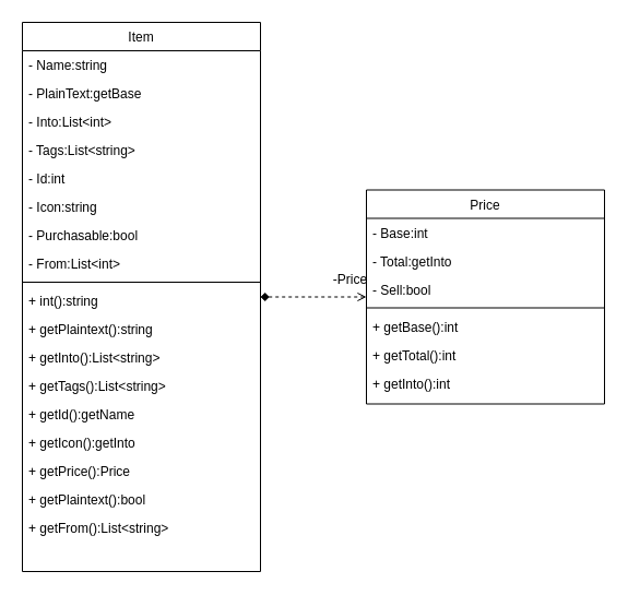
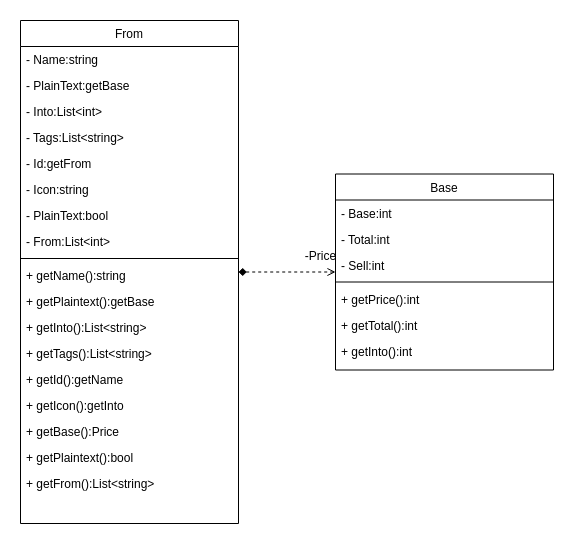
  <mxCell id="0" />
  <mxCell id="1" parent="0" />
- <mxCell id="2" value="Item" style="swimlane;fontStyle=0;align=center;verticalAlign=top;childLayout=stackLayout;horizontal=1;startSize=26;horizontalStack=0;resizeParent=1;resizeLast=0;collapsible=1;marginBottom=0;rounded=0;shadow=0;strokeWidth=1;" parent="1" vertex="1"><mxGeometry x="20" y="20" width="218" height="503" as="geometry"><mxRectangle x="550" y="140" width="160" height="26" as="alternateBounds" /></mxGeometry></mxCell>
+ <mxCell id="2" value="From" style="swimlane;fontStyle=0;align=center;verticalAlign=top;childLayout=stackLayout;horizontal=1;startSize=26;horizontalStack=0;resizeParent=1;resizeLast=0;collapsible=1;marginBottom=0;rounded=0;shadow=0;strokeWidth=1;" parent="1" vertex="1"><mxGeometry x="20" y="20" width="218" height="503" as="geometry"><mxRectangle x="550" y="140" width="160" height="26" as="alternateBounds" /></mxGeometry></mxCell>
  <mxCell id="3" value="- Name:string" style="text;align=left;verticalAlign=top;spacingLeft=4;spacingRight=4;overflow=hidden;rotatable=0;points=[[0,0.5],[1,0.5]];portConstraint=eastwest;" parent="2" vertex="1"><mxGeometry y="26" width="218" height="26" as="geometry" /></mxCell>
  <mxCell id="4" value="- PlainText:getBase" style="text;align=left;verticalAlign=top;spacingLeft=4;spacingRight=4;overflow=hidden;rotatable=0;points=[[0,0.5],[1,0.5]];portConstraint=eastwest;" parent="2" vertex="1"><mxGeometry y="52" width="218" height="26" as="geometry" /></mxCell>
  <mxCell id="5" value="- Into:List&lt;int&gt;" style="text;align=left;verticalAlign=top;spacingLeft=4;spacingRight=4;overflow=hidden;rotatable=0;points=[[0,0.5],[1,0.5]];portConstraint=eastwest;" parent="2" vertex="1"><mxGeometry y="78" width="218" height="26" as="geometry" /></mxCell>
  <mxCell id="6" value="- Tags:List&lt;string&gt;" style="text;align=left;verticalAlign=top;spacingLeft=4;spacingRight=4;overflow=hidden;rotatable=0;points=[[0,0.5],[1,0.5]];portConstraint=eastwest;" parent="2" vertex="1"><mxGeometry y="104" width="218" height="26" as="geometry" /></mxCell>
- <mxCell id="7" value="- Id:int" style="text;align=left;verticalAlign=top;spacingLeft=4;spacingRight=4;overflow=hidden;rotatable=0;points=[[0,0.5],[1,0.5]];portConstraint=eastwest;" parent="2" vertex="1"><mxGeometry y="130" width="218" height="26" as="geometry" /></mxCell>
+ <mxCell id="7" value="- Id:getFrom" style="text;align=left;verticalAlign=top;spacingLeft=4;spacingRight=4;overflow=hidden;rotatable=0;points=[[0,0.5],[1,0.5]];portConstraint=eastwest;" parent="2" vertex="1"><mxGeometry y="130" width="218" height="26" as="geometry" /></mxCell>
  <mxCell id="8" value="- Icon:string" style="text;align=left;verticalAlign=top;spacingLeft=4;spacingRight=4;overflow=hidden;rotatable=0;points=[[0,0.5],[1,0.5]];portConstraint=eastwest;" parent="2" vertex="1"><mxGeometry y="156" width="218" height="26" as="geometry" /></mxCell>
- <mxCell id="9" value="- Purchasable:bool" style="text;align=left;verticalAlign=top;spacingLeft=4;spacingRight=4;overflow=hidden;rotatable=0;points=[[0,0.5],[1,0.5]];portConstraint=eastwest;" parent="2" vertex="1"><mxGeometry y="182" width="218" height="26" as="geometry" /></mxCell>
+ <mxCell id="9" value="- PlainText:bool" style="text;align=left;verticalAlign=top;spacingLeft=4;spacingRight=4;overflow=hidden;rotatable=0;points=[[0,0.5],[1,0.5]];portConstraint=eastwest;" parent="2" vertex="1"><mxGeometry y="182" width="218" height="26" as="geometry" /></mxCell>
  <mxCell id="10" value="- From:List&lt;int&gt;" style="text;align=left;verticalAlign=top;spacingLeft=4;spacingRight=4;overflow=hidden;rotatable=0;points=[[0,0.5],[1,0.5]];portConstraint=eastwest;" parent="2" vertex="1"><mxGeometry y="208" width="218" height="26" as="geometry" /></mxCell>
  <mxCell id="11" value="" style="line;html=1;strokeWidth=1;align=left;verticalAlign=middle;spacingTop=-1;spacingLeft=3;spacingRight=3;rotatable=0;labelPosition=right;points=[];portConstraint=eastwest;" parent="2" vertex="1"><mxGeometry y="234" width="218" height="8" as="geometry" /></mxCell>
- <mxCell id="12" value="+ int():string" style="text;align=left;verticalAlign=top;spacingLeft=4;spacingRight=4;overflow=hidden;rotatable=0;points=[[0,0.5],[1,0.5]];portConstraint=eastwest;" parent="2" vertex="1"><mxGeometry y="242" width="218" height="26" as="geometry" /></mxCell>
- <mxCell id="13" value="+ getPlaintext():string" style="text;align=left;verticalAlign=top;spacingLeft=4;spacingRight=4;overflow=hidden;rotatable=0;points=[[0,0.5],[1,0.5]];portConstraint=eastwest;" parent="2" vertex="1"><mxGeometry y="268" width="218" height="26" as="geometry" /></mxCell>
+ <mxCell id="12" value="+ getName():string" style="text;align=left;verticalAlign=top;spacingLeft=4;spacingRight=4;overflow=hidden;rotatable=0;points=[[0,0.5],[1,0.5]];portConstraint=eastwest;" parent="2" vertex="1"><mxGeometry y="242" width="218" height="26" as="geometry" /></mxCell>
+ <mxCell id="13" value="+ getPlaintext():getBase" style="text;align=left;verticalAlign=top;spacingLeft=4;spacingRight=4;overflow=hidden;rotatable=0;points=[[0,0.5],[1,0.5]];portConstraint=eastwest;" parent="2" vertex="1"><mxGeometry y="268" width="218" height="26" as="geometry" /></mxCell>
  <mxCell id="14" value="+ getInto():List&lt;string&gt;" style="text;align=left;verticalAlign=top;spacingLeft=4;spacingRight=4;overflow=hidden;rotatable=0;points=[[0,0.5],[1,0.5]];portConstraint=eastwest;" parent="2" vertex="1"><mxGeometry y="294" width="218" height="26" as="geometry" /></mxCell>
  <mxCell id="15" value="+ getTags():List&lt;string&gt;" style="text;align=left;verticalAlign=top;spacingLeft=4;spacingRight=4;overflow=hidden;rotatable=0;points=[[0,0.5],[1,0.5]];portConstraint=eastwest;" parent="2" vertex="1"><mxGeometry y="320" width="218" height="26" as="geometry" /></mxCell>
  <mxCell id="16" value="+ getId():getName" style="text;align=left;verticalAlign=top;spacingLeft=4;spacingRight=4;overflow=hidden;rotatable=0;points=[[0,0.5],[1,0.5]];portConstraint=eastwest;" parent="2" vertex="1"><mxGeometry y="346" width="218" height="26" as="geometry" /></mxCell>
  <mxCell id="17" value="+ getIcon():getInto" style="text;align=left;verticalAlign=top;spacingLeft=4;spacingRight=4;overflow=hidden;rotatable=0;points=[[0,0.5],[1,0.5]];portConstraint=eastwest;" parent="2" vertex="1"><mxGeometry y="372" width="218" height="26" as="geometry" /></mxCell>
- <mxCell id="18" value="+ getPrice():Price" style="text;align=left;verticalAlign=top;spacingLeft=4;spacingRight=4;overflow=hidden;rotatable=0;points=[[0,0.5],[1,0.5]];portConstraint=eastwest;" parent="2" vertex="1"><mxGeometry y="398" width="218" height="26" as="geometry" /></mxCell>
+ <mxCell id="18" value="+ getBase():Price" style="text;align=left;verticalAlign=top;spacingLeft=4;spacingRight=4;overflow=hidden;rotatable=0;points=[[0,0.5],[1,0.5]];portConstraint=eastwest;" parent="2" vertex="1"><mxGeometry y="398" width="218" height="26" as="geometry" /></mxCell>
  <mxCell id="19" value="+ getPlaintext():bool" style="text;align=left;verticalAlign=top;spacingLeft=4;spacingRight=4;overflow=hidden;rotatable=0;points=[[0,0.5],[1,0.5]];portConstraint=eastwest;" parent="2" vertex="1"><mxGeometry y="424" width="218" height="26" as="geometry" /></mxCell>
  <mxCell id="20" value="+ getFrom():List&lt;string&gt;" style="text;align=left;verticalAlign=top;spacingLeft=4;spacingRight=4;overflow=hidden;rotatable=0;points=[[0,0.5],[1,0.5]];portConstraint=eastwest;" parent="2" vertex="1"><mxGeometry y="450" width="218" height="26" as="geometry" /></mxCell>
  <mxCell id="21" value="&lt;br&gt;&lt;span style=&quot;color: rgb(0, 0, 0); font-family: Helvetica; font-size: 12px; font-style: normal; font-variant-ligatures: normal; font-variant-caps: normal; font-weight: 400; letter-spacing: normal; orphans: 2; text-align: left; text-indent: 0px; text-transform: none; widows: 2; word-spacing: 0px; -webkit-text-stroke-width: 0px; background-color: rgb(255, 255, 255); text-decoration-thickness: initial; text-decoration-style: initial; text-decoration-color: initial; float: none; display: inline !important;&quot;&gt;-Price&lt;/span&gt;&lt;br&gt;" style="endArrow=open;html=1;rounded=0;endFill=0;startArrow=diamond;startFill=1;strokeWidth=1;dashed=1;" parent="1" source="2" target="22" edge="1"><mxGeometry x="0.682" y="23" width="50" height="50" relative="1" as="geometry"><mxPoint x="207" y="611" as="sourcePoint" /><mxPoint x="129" y="581" as="targetPoint" /><mxPoint as="offset" /></mxGeometry></mxCell>
- <mxCell id="22" value="Price" style="swimlane;fontStyle=0;align=center;verticalAlign=top;childLayout=stackLayout;horizontal=1;startSize=26;horizontalStack=0;resizeParent=1;resizeLast=0;collapsible=1;marginBottom=0;rounded=0;shadow=0;strokeWidth=1;" parent="1" vertex="1"><mxGeometry x="335" y="173.5" width="218" height="196" as="geometry"><mxRectangle x="550" y="140" width="160" height="26" as="alternateBounds" /></mxGeometry></mxCell>
+ <mxCell id="22" value="Base" style="swimlane;fontStyle=0;align=center;verticalAlign=top;childLayout=stackLayout;horizontal=1;startSize=26;horizontalStack=0;resizeParent=1;resizeLast=0;collapsible=1;marginBottom=0;rounded=0;shadow=0;strokeWidth=1;" parent="1" vertex="1"><mxGeometry x="335" y="173.5" width="218" height="196" as="geometry"><mxRectangle x="550" y="140" width="160" height="26" as="alternateBounds" /></mxGeometry></mxCell>
  <mxCell id="23" value="- Base:int" style="text;align=left;verticalAlign=top;spacingLeft=4;spacingRight=4;overflow=hidden;rotatable=0;points=[[0,0.5],[1,0.5]];portConstraint=eastwest;" parent="22" vertex="1"><mxGeometry y="26" width="218" height="26" as="geometry" /></mxCell>
- <mxCell id="24" value="- Total:getInto" style="text;align=left;verticalAlign=top;spacingLeft=4;spacingRight=4;overflow=hidden;rotatable=0;points=[[0,0.5],[1,0.5]];portConstraint=eastwest;" parent="22" vertex="1"><mxGeometry y="52" width="218" height="26" as="geometry" /></mxCell>
- <mxCell id="25" value="- Sell:bool" style="text;align=left;verticalAlign=top;spacingLeft=4;spacingRight=4;overflow=hidden;rotatable=0;points=[[0,0.5],[1,0.5]];portConstraint=eastwest;" parent="22" vertex="1"><mxGeometry y="78" width="218" height="26" as="geometry" /></mxCell>
+ <mxCell id="24" value="- Total:int" style="text;align=left;verticalAlign=top;spacingLeft=4;spacingRight=4;overflow=hidden;rotatable=0;points=[[0,0.5],[1,0.5]];portConstraint=eastwest;" parent="22" vertex="1"><mxGeometry y="52" width="218" height="26" as="geometry" /></mxCell>
+ <mxCell id="25" value="- Sell:int" style="text;align=left;verticalAlign=top;spacingLeft=4;spacingRight=4;overflow=hidden;rotatable=0;points=[[0,0.5],[1,0.5]];portConstraint=eastwest;" parent="22" vertex="1"><mxGeometry y="78" width="218" height="26" as="geometry" /></mxCell>
  <mxCell id="26" value="" style="line;html=1;strokeWidth=1;align=left;verticalAlign=middle;spacingTop=-1;spacingLeft=3;spacingRight=3;rotatable=0;labelPosition=right;points=[];portConstraint=eastwest;" parent="22" vertex="1"><mxGeometry y="104" width="218" height="8" as="geometry" /></mxCell>
- <mxCell id="27" value="+ getBase():int" style="text;align=left;verticalAlign=top;spacingLeft=4;spacingRight=4;overflow=hidden;rotatable=0;points=[[0,0.5],[1,0.5]];portConstraint=eastwest;" parent="22" vertex="1"><mxGeometry y="112" width="218" height="26" as="geometry" /></mxCell>
+ <mxCell id="27" value="+ getPrice():int" style="text;align=left;verticalAlign=top;spacingLeft=4;spacingRight=4;overflow=hidden;rotatable=0;points=[[0,0.5],[1,0.5]];portConstraint=eastwest;" parent="22" vertex="1"><mxGeometry y="112" width="218" height="26" as="geometry" /></mxCell>
  <mxCell id="28" value="+ getTotal():int" style="text;align=left;verticalAlign=top;spacingLeft=4;spacingRight=4;overflow=hidden;rotatable=0;points=[[0,0.5],[1,0.5]];portConstraint=eastwest;" parent="22" vertex="1"><mxGeometry y="138" width="218" height="26" as="geometry" /></mxCell>
  <mxCell id="29" value="+ getInto():int" style="text;align=left;verticalAlign=top;spacingLeft=4;spacingRight=4;overflow=hidden;rotatable=0;points=[[0,0.5],[1,0.5]];portConstraint=eastwest;" parent="22" vertex="1"><mxGeometry y="164" width="218" height="26" as="geometry" /></mxCell>
